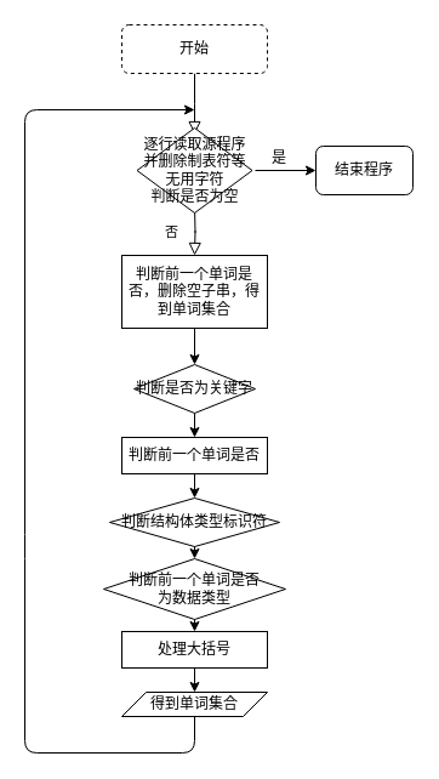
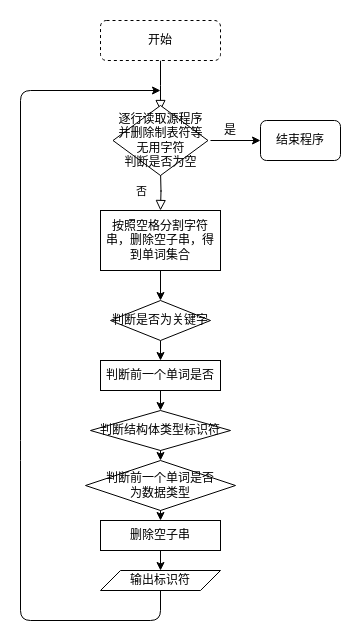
  <mxCell id="0" />
  <mxCell id="1" parent="0" />
  <mxCell id="2" value="" style="rounded=0;html=1;jettySize=auto;orthogonalLoop=1;fontSize=11;endArrow=block;endFill=0;endSize=8;strokeWidth=1;shadow=0;labelBackgroundColor=none;edgeStyle=orthogonalEdgeStyle;" parent="1" source="3" edge="1"><mxGeometry relative="1" as="geometry"><mxPoint x="160" y="110" as="targetPoint" /></mxGeometry></mxCell>
  <mxCell id="3" value="开始" style="rounded=1;whiteSpace=wrap;html=1;fontSize=12;glass=0;strokeWidth=1;shadow=0;dashed=1;" parent="1" vertex="1"><mxGeometry x="100" y="20" width="120" height="40" as="geometry" /></mxCell>
  <mxCell id="4" value="否" style="rounded=0;html=1;jettySize=auto;orthogonalLoop=1;fontSize=11;endArrow=block;endFill=0;endSize=8;strokeWidth=1;shadow=0;labelBackgroundColor=none;edgeStyle=orthogonalEdgeStyle;" parent="1" edge="1"><mxGeometry y="20" relative="1" as="geometry"><mxPoint as="offset" /><mxPoint x="160" y="170" as="sourcePoint" /><mxPoint x="160" y="210" as="targetPoint" /></mxGeometry></mxCell>
  <mxCell id="5" value="结束程序" style="rounded=1;whiteSpace=wrap;html=1;fontSize=12;glass=0;strokeWidth=1;shadow=0;" parent="1" vertex="1"><mxGeometry x="260" y="120" width="80" height="40" as="geometry" /></mxCell>
  <mxCell id="6" value="" style="endArrow=classic;html=1;exitX=1;exitY=0.5;exitDx=0;exitDy=0;entryX=0;entryY=0.5;entryDx=0;entryDy=0;" edge="1" parent="1" target="5"><mxGeometry width="50" height="50" relative="1" as="geometry"><mxPoint x="210" y="140" as="sourcePoint" /><mxPoint x="380" y="200" as="targetPoint" /></mxGeometry></mxCell>
  <mxCell id="7" value="是" style="text;html=1;strokeColor=none;fillColor=none;align=center;verticalAlign=middle;whiteSpace=wrap;rounded=0;" vertex="1" parent="1"><mxGeometry x="210" y="120" width="40" height="20" as="geometry" /></mxCell>
- <mxCell id="8" value="判断前一个单词是否，删除空子串，得到单词集合" style="rounded=0;whiteSpace=wrap;html=1;" vertex="1" parent="1"><mxGeometry x="100" y="210" width="120" height="60" as="geometry" /></mxCell>
+ <mxCell id="8" value="按照空格分割字符串，删除空子串，得到单词集合" style="rounded=0;whiteSpace=wrap;html=1;" vertex="1" parent="1"><mxGeometry x="100" y="210" width="120" height="60" as="geometry" /></mxCell>
  <mxCell id="9" value="" style="endArrow=classic;html=1;exitX=0.5;exitY=1;exitDx=0;exitDy=0;" edge="1" parent="1" source="8"><mxGeometry width="50" height="50" relative="1" as="geometry"><mxPoint x="330" y="240" as="sourcePoint" /><mxPoint x="160" y="300" as="targetPoint" /></mxGeometry></mxCell>
  <mxCell id="10" value="" style="endArrow=classic;html=1;exitX=0.5;exitY=1;exitDx=0;exitDy=0;" edge="1" parent="1"><mxGeometry width="50" height="50" relative="1" as="geometry"><mxPoint x="160" y="340" as="sourcePoint" /><mxPoint x="160" y="360" as="targetPoint" /></mxGeometry></mxCell>
  <mxCell id="11" value="" style="endArrow=classic;html=1;exitX=0.5;exitY=1;exitDx=0;exitDy=0;" edge="1" parent="1"><mxGeometry width="50" height="50" relative="1" as="geometry"><mxPoint x="160" y="390" as="sourcePoint" /><mxPoint x="160" y="410" as="targetPoint" /></mxGeometry></mxCell>
  <mxCell id="12" value="" style="endArrow=classic;html=1;exitX=0.5;exitY=1;exitDx=0;exitDy=0;" edge="1" parent="1"><mxGeometry width="50" height="50" relative="1" as="geometry"><mxPoint x="160" y="440" as="sourcePoint" /><mxPoint x="160" y="460" as="targetPoint" /></mxGeometry></mxCell>
  <mxCell id="13" value="&lt;span&gt;判断前一个单词是否&lt;/span&gt;" style="rounded=0;whiteSpace=wrap;html=1;" vertex="1" parent="1"><mxGeometry x="100" y="360" width="120" height="30" as="geometry" /></mxCell>
  <mxCell id="14" value="" style="endArrow=classic;html=1;exitX=0.5;exitY=1;exitDx=0;exitDy=0;" edge="1" parent="1"><mxGeometry width="50" height="50" relative="1" as="geometry"><mxPoint x="160" y="500" as="sourcePoint" /><mxPoint x="160" y="520" as="targetPoint" /></mxGeometry></mxCell>
- <mxCell id="15" value="处理大括号" style="rounded=0;whiteSpace=wrap;html=1;" vertex="1" parent="1"><mxGeometry x="100" y="520" width="120" height="30" as="geometry" /></mxCell>
+ <mxCell id="15" value="删除空子串" style="rounded=0;whiteSpace=wrap;html=1;" vertex="1" parent="1"><mxGeometry x="100" y="520" width="120" height="30" as="geometry" /></mxCell>
  <mxCell id="16" value="" style="endArrow=classic;html=1;exitX=0.5;exitY=1;exitDx=0;exitDy=0;" edge="1" parent="1" source="15"><mxGeometry width="50" height="50" relative="1" as="geometry"><mxPoint x="330" y="380" as="sourcePoint" /><mxPoint x="160" y="570" as="targetPoint" /></mxGeometry></mxCell>
  <mxCell id="17" value="&lt;span&gt;逐行读取源程序并删除制表符等无用字符&lt;/span&gt;&lt;br&gt;&lt;span&gt;判断是否为空&lt;/span&gt;" style="rhombus;whiteSpace=wrap;html=1;" vertex="1" parent="1"><mxGeometry x="112.5" y="105" width="95" height="70" as="geometry" /></mxCell>
  <mxCell id="18" value="&lt;span&gt;判断是否为关键字&lt;/span&gt;" style="rhombus;whiteSpace=wrap;html=1;" vertex="1" parent="1"><mxGeometry x="110" y="300" width="100" height="40" as="geometry" /></mxCell>
  <mxCell id="19" value="&lt;span&gt;判断结构体类型标识符&lt;/span&gt;" style="rhombus;whiteSpace=wrap;html=1;" vertex="1" parent="1"><mxGeometry x="90" y="410" width="140" height="40" as="geometry" /></mxCell>
  <mxCell id="20" value="&lt;span&gt;判断前一个单词是否&lt;br&gt;为数据类型&lt;/span&gt;" style="rhombus;whiteSpace=wrap;html=1;" vertex="1" parent="1"><mxGeometry x="85" y="460" width="150" height="50" as="geometry" /></mxCell>
- <mxCell id="21" value="得到单词集合" style="shape=parallelogram;perimeter=parallelogramPerimeter;whiteSpace=wrap;html=1;fixedSize=1;" vertex="1" parent="1"><mxGeometry x="100" y="570" width="120" height="20" as="geometry" /></mxCell>
+ <mxCell id="21" value="输出标识符" style="shape=parallelogram;perimeter=parallelogramPerimeter;whiteSpace=wrap;html=1;fixedSize=1;" vertex="1" parent="1"><mxGeometry x="100" y="570" width="120" height="20" as="geometry" /></mxCell>
  <mxCell id="22" value="" style="endArrow=classic;html=1;exitX=0.5;exitY=1;exitDx=0;exitDy=0;" edge="1" parent="1" source="21"><mxGeometry width="50" height="50" relative="1" as="geometry"><mxPoint x="330" y="380" as="sourcePoint" /><mxPoint x="160" y="90" as="targetPoint" /><Array as="points"><mxPoint x="160" y="620" /><mxPoint x="20" y="620" /><mxPoint x="20" y="450" /><mxPoint x="20" y="90" /></Array></mxGeometry></mxCell>
